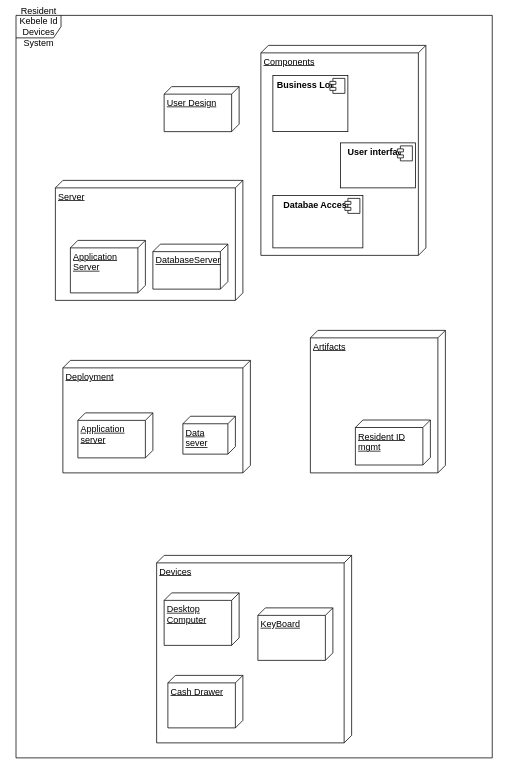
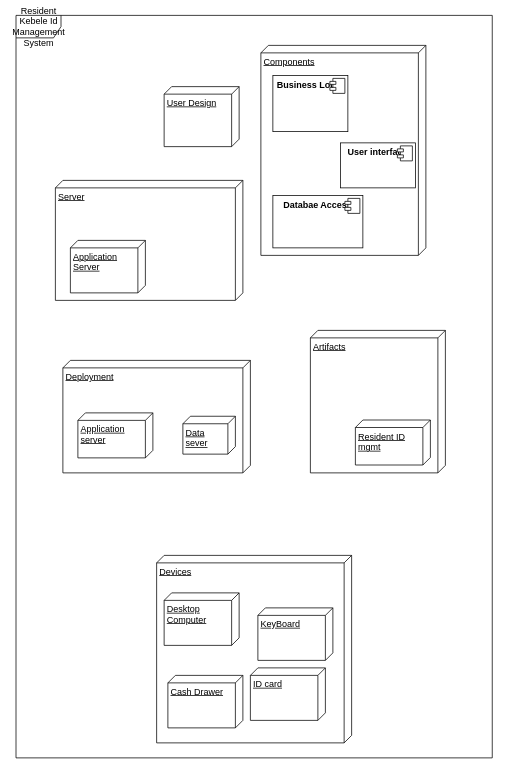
  <mxCell id="0" />
  <mxCell id="1" parent="0" />
- <mxCell id="2" value="Resident Kebele Id Devices System" style="shape=umlFrame;whiteSpace=wrap;html=1;pointerEvents=0;" vertex="1" parent="1"><mxGeometry x="20.5" y="20" width="635" height="990" as="geometry" /></mxCell>
+ <mxCell id="2" value="Resident Kebele Id Management System" style="shape=umlFrame;whiteSpace=wrap;html=1;pointerEvents=0;" vertex="1" parent="1"><mxGeometry x="20.5" y="20" width="635" height="990" as="geometry" /></mxCell>
  <mxCell id="3" value="Server" style="verticalAlign=top;align=left;spacingTop=8;spacingLeft=2;spacingRight=12;shape=cube;size=10;direction=south;fontStyle=4;html=1;whiteSpace=wrap;" vertex="1" parent="1"><mxGeometry x="73" y="240" width="250" height="160" as="geometry" /></mxCell>
  <mxCell id="4" value="Application Server" style="verticalAlign=top;align=left;spacingTop=8;spacingLeft=2;spacingRight=12;shape=cube;size=10;direction=south;fontStyle=4;html=1;whiteSpace=wrap;" vertex="1" parent="1"><mxGeometry x="93" y="320" width="100" height="70" as="geometry" /></mxCell>
- <mxCell id="5" value="User Design" style="verticalAlign=top;align=left;spacingTop=8;spacingLeft=2;spacingRight=12;shape=cube;size=10;direction=south;fontStyle=4;html=1;whiteSpace=wrap;" vertex="1" parent="1"><mxGeometry x="218" y="115" width="100" height="60" as="geometry" /></mxCell>
- <mxCell id="6" value="DatabaseServer" style="verticalAlign=top;align=left;spacingTop=8;spacingLeft=2;spacingRight=12;shape=cube;size=10;direction=south;fontStyle=4;html=1;whiteSpace=wrap;" vertex="1" parent="1"><mxGeometry x="203" y="325" width="100" height="60" as="geometry" /></mxCell>
+ <mxCell id="5" value="User Design" style="verticalAlign=top;align=left;spacingTop=8;spacingLeft=2;spacingRight=12;shape=cube;size=10;direction=south;fontStyle=4;html=1;whiteSpace=wrap;" vertex="1" parent="1"><mxGeometry x="218" y="115" width="100" height="80" as="geometry" /></mxCell>
  <mxCell id="7" value="Devices&lt;br&gt;" style="verticalAlign=top;align=left;spacingTop=8;spacingLeft=2;spacingRight=12;shape=cube;size=10;direction=south;fontStyle=4;html=1;whiteSpace=wrap;" vertex="1" parent="1"><mxGeometry x="208" y="740" width="260" height="250" as="geometry" /></mxCell>
  <mxCell id="8" value="Desktop Computer" style="verticalAlign=top;align=left;spacingTop=8;spacingLeft=2;spacingRight=12;shape=cube;size=10;direction=south;fontStyle=4;html=1;whiteSpace=wrap;" vertex="1" parent="1"><mxGeometry x="218" y="790" width="100" height="70" as="geometry" /></mxCell>
  <mxCell id="9" value="KeyBoard" style="verticalAlign=top;align=left;spacingTop=8;spacingLeft=2;spacingRight=12;shape=cube;size=10;direction=south;fontStyle=4;html=1;whiteSpace=wrap;" vertex="1" parent="1"><mxGeometry x="343" y="810" width="100" height="70" as="geometry" /></mxCell>
  <mxCell id="10" value="Cash Drawer" style="verticalAlign=top;align=left;spacingTop=8;spacingLeft=2;spacingRight=12;shape=cube;size=10;direction=south;fontStyle=4;html=1;whiteSpace=wrap;" vertex="1" parent="1"><mxGeometry x="223" y="900" width="100" height="70" as="geometry" /></mxCell>
+ <mxCell id="11" value="ID card" style="verticalAlign=top;align=left;spacingTop=8;spacingLeft=2;spacingRight=12;shape=cube;size=10;direction=south;fontStyle=4;html=1;whiteSpace=wrap;" vertex="1" parent="1"><mxGeometry x="333" y="890" width="100" height="70" as="geometry" /></mxCell>
  <mxCell id="12" value="Components" style="verticalAlign=top;align=left;spacingTop=8;spacingLeft=2;spacingRight=12;shape=cube;size=10;direction=south;fontStyle=4;html=1;whiteSpace=wrap;" vertex="1" parent="1"><mxGeometry x="347" y="60" width="220" height="280" as="geometry" /></mxCell>
  <mxCell id="13" value="&lt;p style=&quot;margin:0px;margin-top:6px;text-align:center;&quot;&gt;&lt;b&gt;User interface&lt;/b&gt;&lt;/p&gt;&lt;p style=&quot;margin:0px;margin-top:6px;text-align:center;&quot;&gt;&lt;b&gt;&lt;br&gt;&lt;/b&gt;&lt;/p&gt;" style="align=left;overflow=fill;html=1;dropTarget=0;whiteSpace=wrap;" vertex="1" parent="1"><mxGeometry x="453" y="190" width="100" height="60" as="geometry" /></mxCell>
  <mxCell id="14" value="" style="shape=component;jettyWidth=8;jettyHeight=4;" vertex="1" parent="13"><mxGeometry x="1" width="20" height="20" relative="1" as="geometry"><mxPoint x="-24" y="4" as="offset" /></mxGeometry></mxCell>
  <mxCell id="15" value="&lt;p style=&quot;margin:0px;margin-top:6px;text-align:center;&quot;&gt;&lt;b&gt;Business Logic&lt;/b&gt;&lt;/p&gt;" style="align=left;overflow=fill;html=1;dropTarget=0;whiteSpace=wrap;" vertex="1" parent="1"><mxGeometry x="363" y="100" width="100" height="75" as="geometry" /></mxCell>
  <mxCell id="16" value="" style="shape=component;jettyWidth=8;jettyHeight=4;" vertex="1" parent="15"><mxGeometry x="1" width="20" height="20" relative="1" as="geometry"><mxPoint x="-24" y="4" as="offset" /></mxGeometry></mxCell>
  <mxCell id="17" value="&lt;p style=&quot;margin:0px;margin-top:6px;text-align:center;&quot;&gt;&lt;b&gt;Databae Access&lt;/b&gt;&lt;/p&gt;" style="align=left;overflow=fill;html=1;dropTarget=0;whiteSpace=wrap;" vertex="1" parent="1"><mxGeometry x="363" y="260" width="120" height="70" as="geometry" /></mxCell>
  <mxCell id="18" value="" style="shape=component;jettyWidth=8;jettyHeight=4;" vertex="1" parent="17"><mxGeometry x="1" width="20" height="20" relative="1" as="geometry"><mxPoint x="-24" y="4" as="offset" /></mxGeometry></mxCell>
  <mxCell id="19" value="Artifacts&lt;br&gt;" style="verticalAlign=top;align=left;spacingTop=8;spacingLeft=2;spacingRight=12;shape=cube;size=10;direction=south;fontStyle=4;html=1;whiteSpace=wrap;" vertex="1" parent="1"><mxGeometry x="413" y="440" width="180" height="190" as="geometry" /></mxCell>
  <mxCell id="20" value="Resident ID mgmt" style="verticalAlign=top;align=left;spacingTop=8;spacingLeft=2;spacingRight=12;shape=cube;size=10;direction=south;fontStyle=4;html=1;whiteSpace=wrap;" vertex="1" parent="1"><mxGeometry x="473" y="559.5" width="100" height="60" as="geometry" /></mxCell>
  <mxCell id="21" value="Deployment&lt;br&gt;&lt;br&gt;" style="verticalAlign=top;align=left;spacingTop=8;spacingLeft=2;spacingRight=12;shape=cube;size=10;direction=south;fontStyle=4;html=1;whiteSpace=wrap;" vertex="1" parent="1"><mxGeometry x="83" y="480" width="250" height="150" as="geometry" /></mxCell>
  <mxCell id="22" value="Application server" style="verticalAlign=top;align=left;spacingTop=8;spacingLeft=2;spacingRight=12;shape=cube;size=10;direction=south;fontStyle=4;html=1;whiteSpace=wrap;" vertex="1" parent="1"><mxGeometry x="103" y="550" width="100" height="60" as="geometry" /></mxCell>
  <mxCell id="23" value="Data sever" style="verticalAlign=top;align=left;spacingTop=8;spacingLeft=2;spacingRight=12;shape=cube;size=10;direction=south;fontStyle=4;html=1;whiteSpace=wrap;" vertex="1" parent="1"><mxGeometry x="243" y="554.5" width="70" height="50.5" as="geometry" /></mxCell>
